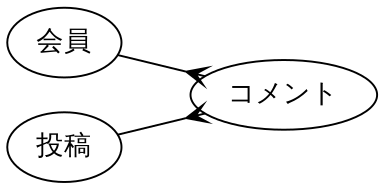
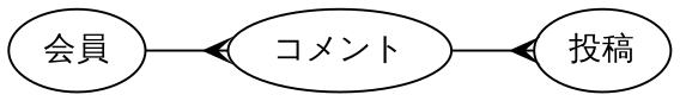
  digraph {
    fontname=Montserrat
    rankdir=LR
    node [fontname=Montserrat]
    edge [arrowhead=crow fontname=Montserrat]
    n1 [label="会員"]
    n2 [label="コメント"]
    n3 [label="投稿"]
    n1 -> n2
-   n3 -> n2
+   n2 -> n3
  }
